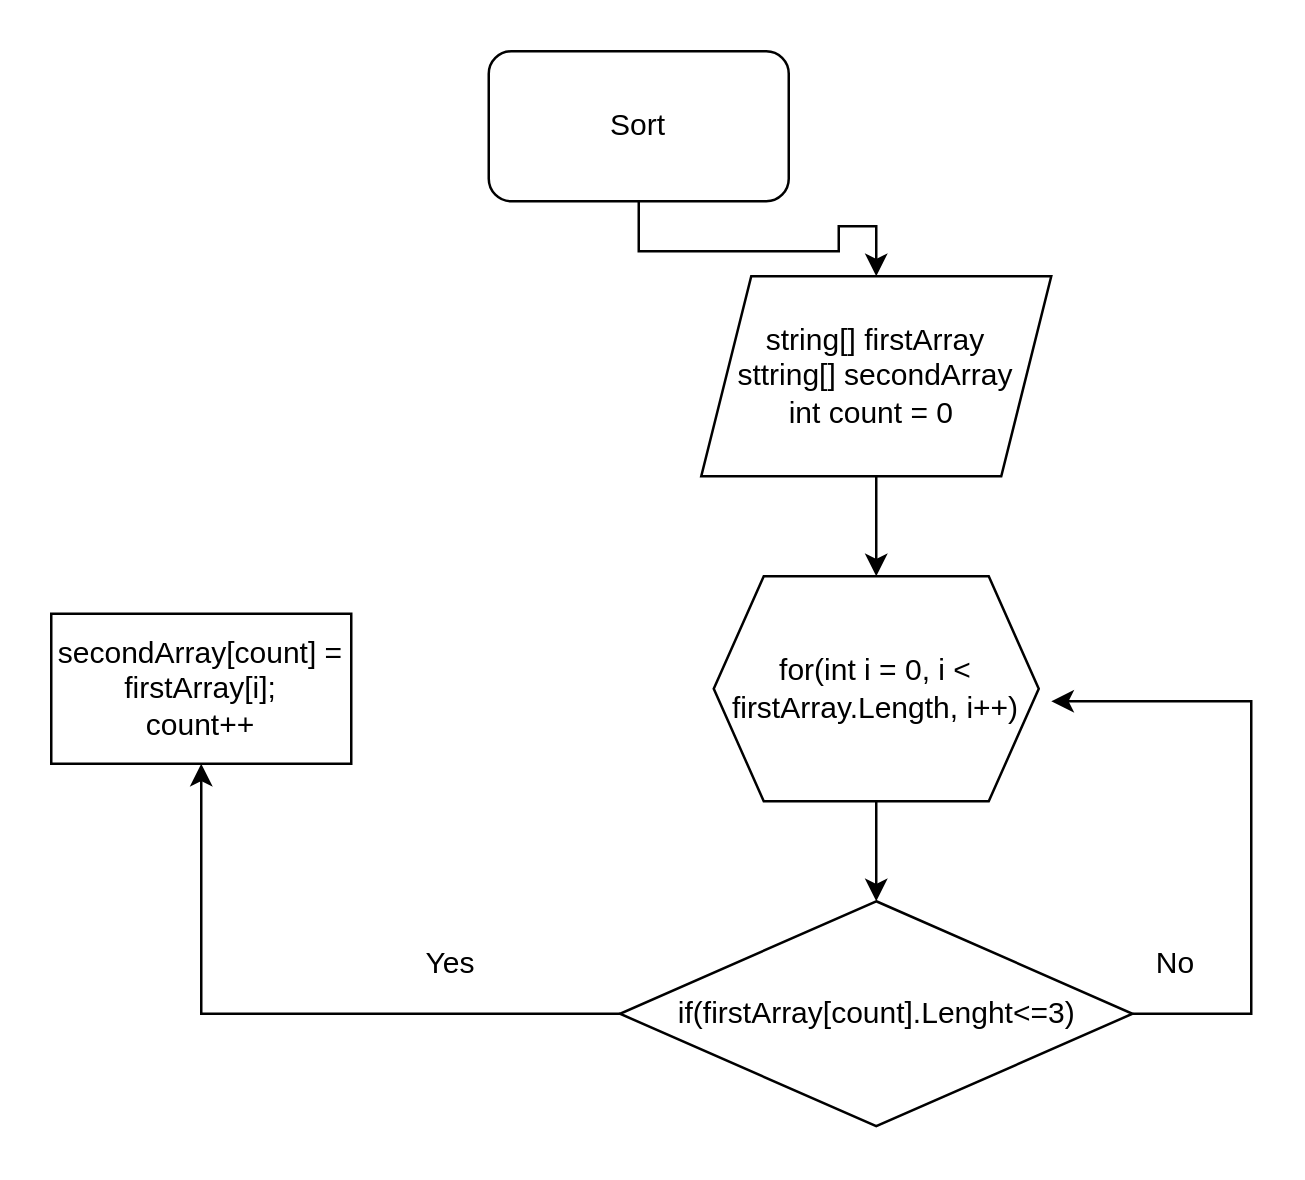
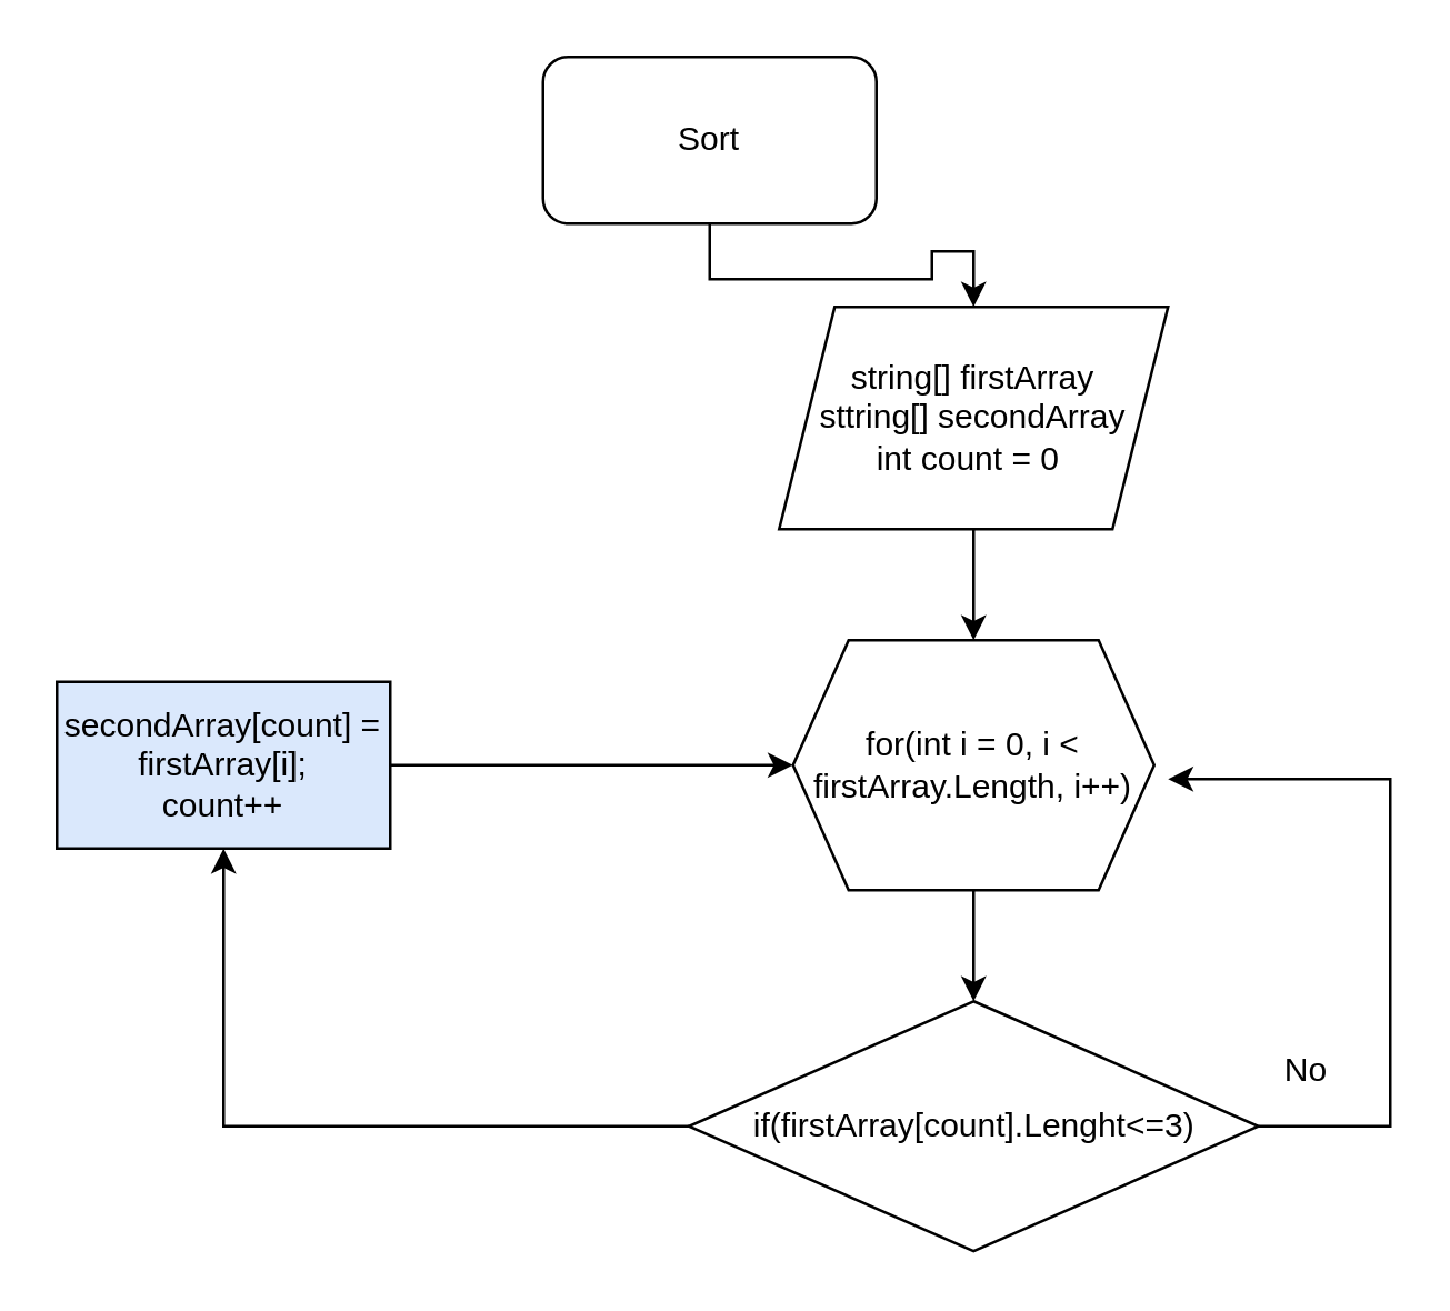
  <mxCell id="0" />
  <mxCell id="1" parent="0" />
  <mxCell id="2" value="" style="edgeStyle=orthogonalEdgeStyle;rounded=0;orthogonalLoop=1;jettySize=auto;html=1;" edge="1" parent="1" source="3" target="5"><mxGeometry relative="1" as="geometry" /></mxCell>
  <mxCell id="3" value="Sort" style="rounded=1;whiteSpace=wrap;html=1;" vertex="1" parent="1"><mxGeometry x="195" y="20" width="120" height="60" as="geometry" /></mxCell>
  <mxCell id="4" value="" style="edgeStyle=orthogonalEdgeStyle;rounded=0;orthogonalLoop=1;jettySize=auto;html=1;" edge="1" parent="1" source="5" target="7"><mxGeometry relative="1" as="geometry" /></mxCell>
  <mxCell id="5" value="string[] firstArray&lt;br&gt;sttring[] secondArray&lt;br&gt;int count = 0&amp;nbsp;" style="shape=parallelogram;perimeter=parallelogramPerimeter;whiteSpace=wrap;html=1;fixedSize=1;" vertex="1" parent="1"><mxGeometry x="280" y="110" width="140" height="80" as="geometry" /></mxCell>
  <mxCell id="6" value="" style="edgeStyle=orthogonalEdgeStyle;rounded=0;orthogonalLoop=1;jettySize=auto;html=1;" edge="1" parent="1" source="7" target="10"><mxGeometry relative="1" as="geometry" /></mxCell>
  <mxCell id="7" value="for(int i = 0, i &amp;lt; firstArray.Length, i++)" style="shape=hexagon;perimeter=hexagonPerimeter2;whiteSpace=wrap;html=1;fixedSize=1;" vertex="1" parent="1"><mxGeometry x="285" y="230" width="130" height="90" as="geometry" /></mxCell>
  <mxCell id="8" style="edgeStyle=orthogonalEdgeStyle;rounded=0;orthogonalLoop=1;jettySize=auto;html=1;entryX=0.5;entryY=1;entryDx=0;entryDy=0;" edge="1" parent="1" source="10" target="12"><mxGeometry relative="1" as="geometry" /></mxCell>
  <mxCell id="9" style="edgeStyle=orthogonalEdgeStyle;rounded=0;orthogonalLoop=1;jettySize=auto;html=1;" edge="1" parent="1" source="10"><mxGeometry relative="1" as="geometry"><mxPoint x="420" y="280" as="targetPoint" /><Array as="points"><mxPoint x="500" y="405" /><mxPoint x="500" y="280" /></Array></mxGeometry></mxCell>
  <mxCell id="10" value="if(firstArray[count].Lenght&amp;lt;=3)" style="rhombus;whiteSpace=wrap;html=1;" vertex="1" parent="1"><mxGeometry x="247.5" y="360" width="205" height="90" as="geometry" /></mxCell>
- <mxCell id="12" value="secondArray[count] = firstArray[i];&lt;br&gt;count++" style="rounded=0;whiteSpace=wrap;html=1;" vertex="1" parent="1"><mxGeometry x="20" y="245" width="120" height="60" as="geometry" /></mxCell>
- <mxCell id="13" value="Yes" style="text;html=1;strokeColor=none;fillColor=none;align=center;verticalAlign=middle;whiteSpace=wrap;rounded=0;" vertex="1" parent="1"><mxGeometry x="150" y="370" width="60" height="30" as="geometry" /></mxCell>
+ <mxCell id="11" style="edgeStyle=orthogonalEdgeStyle;rounded=0;orthogonalLoop=1;jettySize=auto;html=1;" edge="1" parent="1" source="12" target="7"><mxGeometry relative="1" as="geometry" /></mxCell>
+ <mxCell id="12" value="secondArray[count] = firstArray[i];&lt;br&gt;count++" style="rounded=0;whiteSpace=wrap;html=1;fillColor=#dae8fc;" vertex="1" parent="1"><mxGeometry x="20" y="245" width="120" height="60" as="geometry" /></mxCell>
  <mxCell id="14" value="No" style="text;html=1;strokeColor=none;fillColor=none;align=center;verticalAlign=middle;whiteSpace=wrap;rounded=0;" vertex="1" parent="1"><mxGeometry x="440" y="370" width="60" height="30" as="geometry" /></mxCell>
